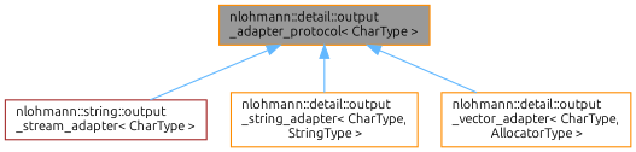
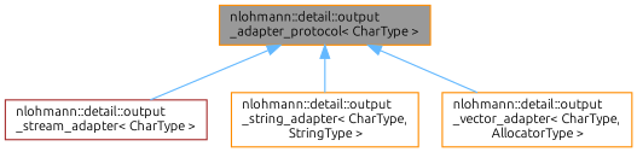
  digraph {
    rankdir=TB
    fontname=Ubuntu
    node [color=darkorange fillcolor=white fontname=Ubuntu fontsize=10 shape=box style=filled]
    edge [color=steelblue1 dir=back fontname=Ubuntu fontsize=10 labelfontname=Helvetica labelfontsize=10 style=solid]
    n1 [fillcolor=grey60 fontcolor=black height=0.2 label="nlohmann::detail::output\l_adapter_protocol\< CharType \>" width=0.4]
-   n2 [color=brown height=0.2 label="nlohmann::string::output\l_stream_adapter\< CharType \>" width=0.4]
+   n2 [color=brown height=0.2 label="nlohmann::detail::output\l_stream_adapter\< CharType \>" width=0.4]
    n3 [height=0.2 label="nlohmann::detail::output\l_string_adapter\< CharType,\l StringType \>" width=0.4]
    n4 [height=0.2 label="nlohmann::detail::output\l_vector_adapter\< CharType,\l AllocatorType \>" width=0.4]
    n1 -> n2
    n1 -> n3
    n1 -> n4
  }
